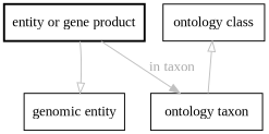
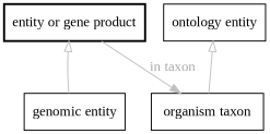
  digraph {
    fontname="Liberation Serif"
    fontsize=32
    penwidth=5
    node [color=black fontname="Liberation Serif" shape=rectangle]
    edge [color=gray fontcolor=darkgray fontname="Liberation Serif" arrowtail=onormal dir=back]
    n1 [label="entity or gene product" style=bold]
-   n2 [label="ontology taxon" style=solid]
+   n2 [label=" organism taxon " style=solid]
    "genomic entity"
-   "ontology class"
+   "ontology class" [label="ontology entity"]
    n1 -> n2 [label="in taxon" arrowtail="" dir=""]
-   "genomic entity" -> n1
+   n1 -> "genomic entity"
    "ontology class" -> n2
  }
